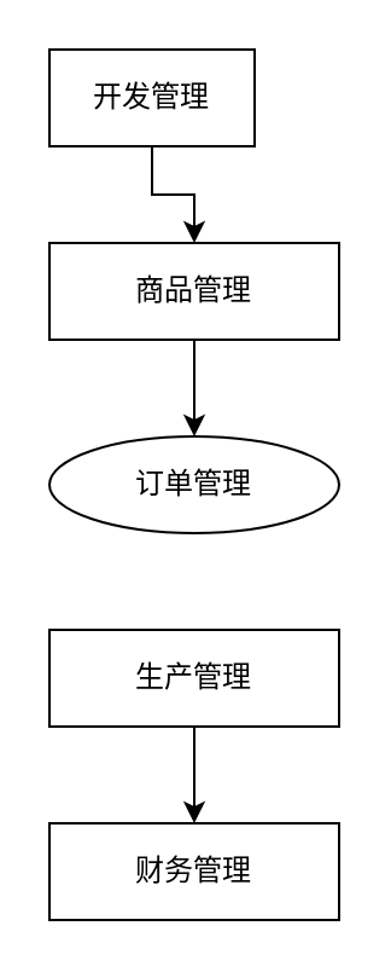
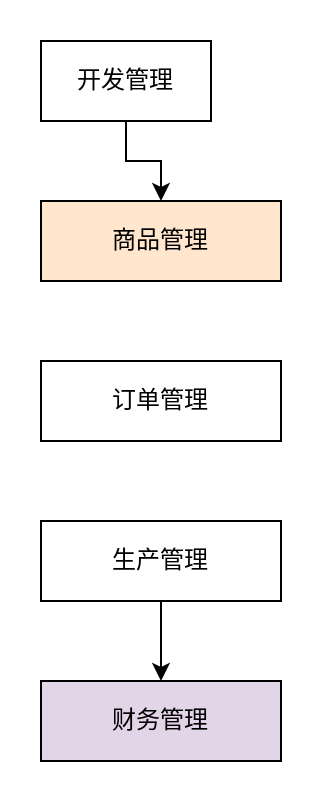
  <mxCell id="0" />
  <mxCell id="1" parent="0" />
  <mxCell id="2" style="edgeStyle=orthogonalEdgeStyle;rounded=0;orthogonalLoop=1;jettySize=auto;html=1;exitX=0.5;exitY=1;exitDx=0;exitDy=0;entryX=0.5;entryY=0;entryDx=0;entryDy=0;" edge="1" parent="1" source="3" target="5"><mxGeometry relative="1" as="geometry" /></mxCell>
  <mxCell id="3" value="开发管理" style="rounded=0;whiteSpace=wrap;html=1;" vertex="1" parent="1"><mxGeometry x="20" y="20" width="85" height="40" as="geometry" /></mxCell>
- <mxCell id="4" style="edgeStyle=orthogonalEdgeStyle;rounded=0;orthogonalLoop=1;jettySize=auto;html=1;exitX=0.5;exitY=1;exitDx=0;exitDy=0;entryX=0.5;entryY=0;entryDx=0;entryDy=0;" edge="1" parent="1" source="5" target="6"><mxGeometry relative="1" as="geometry" /></mxCell>
- <mxCell id="5" value="商品管理" style="rounded=0;whiteSpace=wrap;html=1;" vertex="1" parent="1"><mxGeometry x="20" y="100" width="120" height="40" as="geometry" /></mxCell>
- <mxCell id="6" value="订单管理" style="ellipse;whiteSpace=wrap;html=1;" vertex="1" parent="1"><mxGeometry x="20" y="180" width="120" height="40" as="geometry" /></mxCell>
+ <mxCell id="5" value="商品管理" style="rounded=0;whiteSpace=wrap;html=1;fillColor=#ffe6cc;" vertex="1" parent="1"><mxGeometry x="20" y="100" width="120" height="40" as="geometry" /></mxCell>
+ <mxCell id="6" value="订单管理" style="rounded=0;whiteSpace=wrap;html=1;" vertex="1" parent="1"><mxGeometry x="20" y="180" width="120" height="40" as="geometry" /></mxCell>
  <mxCell id="7" style="edgeStyle=orthogonalEdgeStyle;rounded=0;orthogonalLoop=1;jettySize=auto;html=1;exitX=0.5;exitY=1;exitDx=0;exitDy=0;entryX=0.5;entryY=0;entryDx=0;entryDy=0;" edge="1" parent="1" source="8" target="9"><mxGeometry relative="1" as="geometry" /></mxCell>
  <mxCell id="8" value="生产管理" style="rounded=0;whiteSpace=wrap;html=1;" vertex="1" parent="1"><mxGeometry x="20" y="260" width="120" height="40" as="geometry" /></mxCell>
- <mxCell id="9" value="财务管理" style="rounded=0;whiteSpace=wrap;html=1;" vertex="1" parent="1"><mxGeometry x="20" y="340" width="120" height="40" as="geometry" /></mxCell>
+ <mxCell id="9" value="财务管理" style="rounded=0;whiteSpace=wrap;html=1;fillColor=#e1d5e7;" vertex="1" parent="1"><mxGeometry x="20" y="340" width="120" height="40" as="geometry" /></mxCell>
